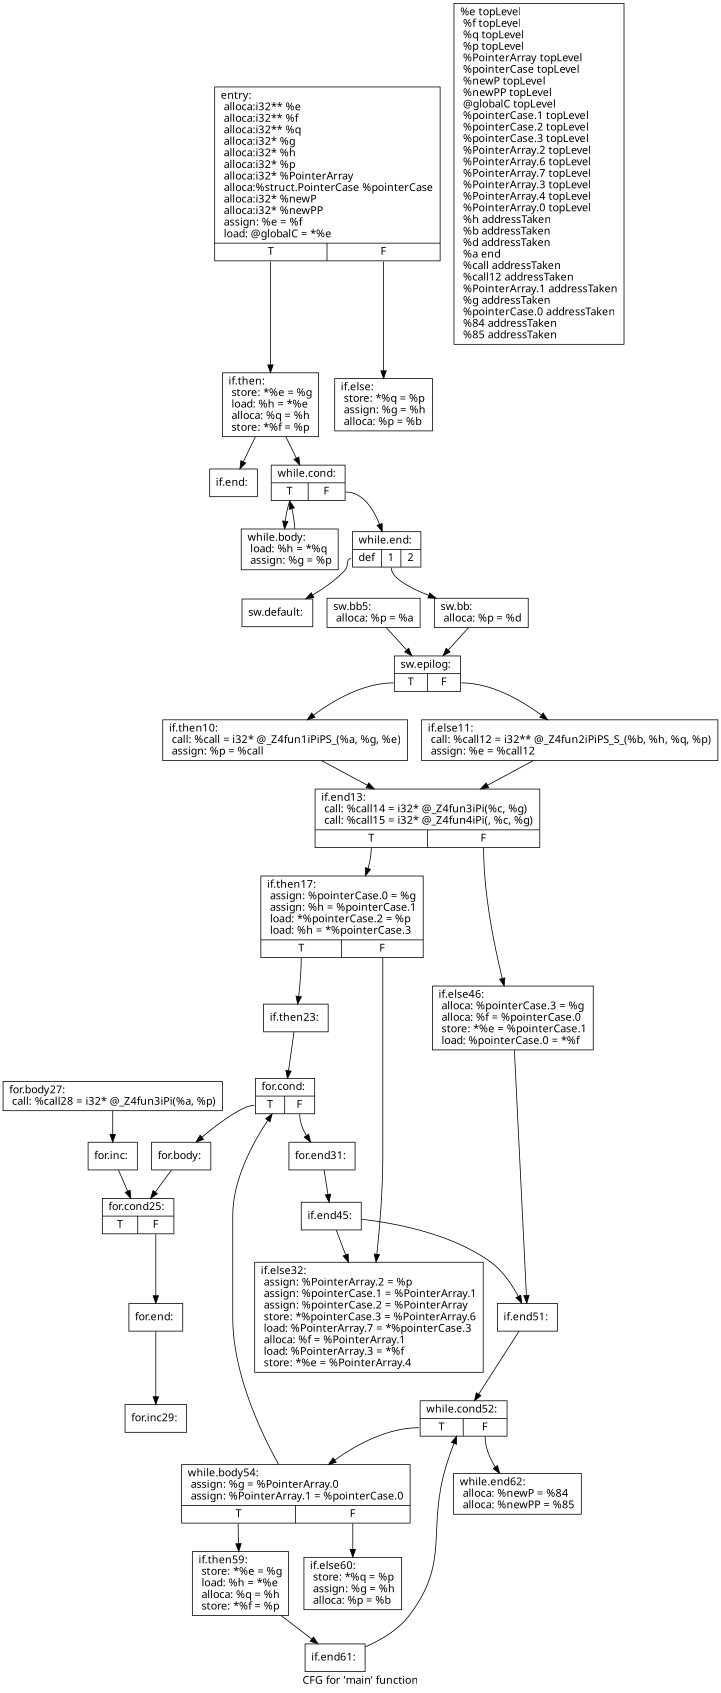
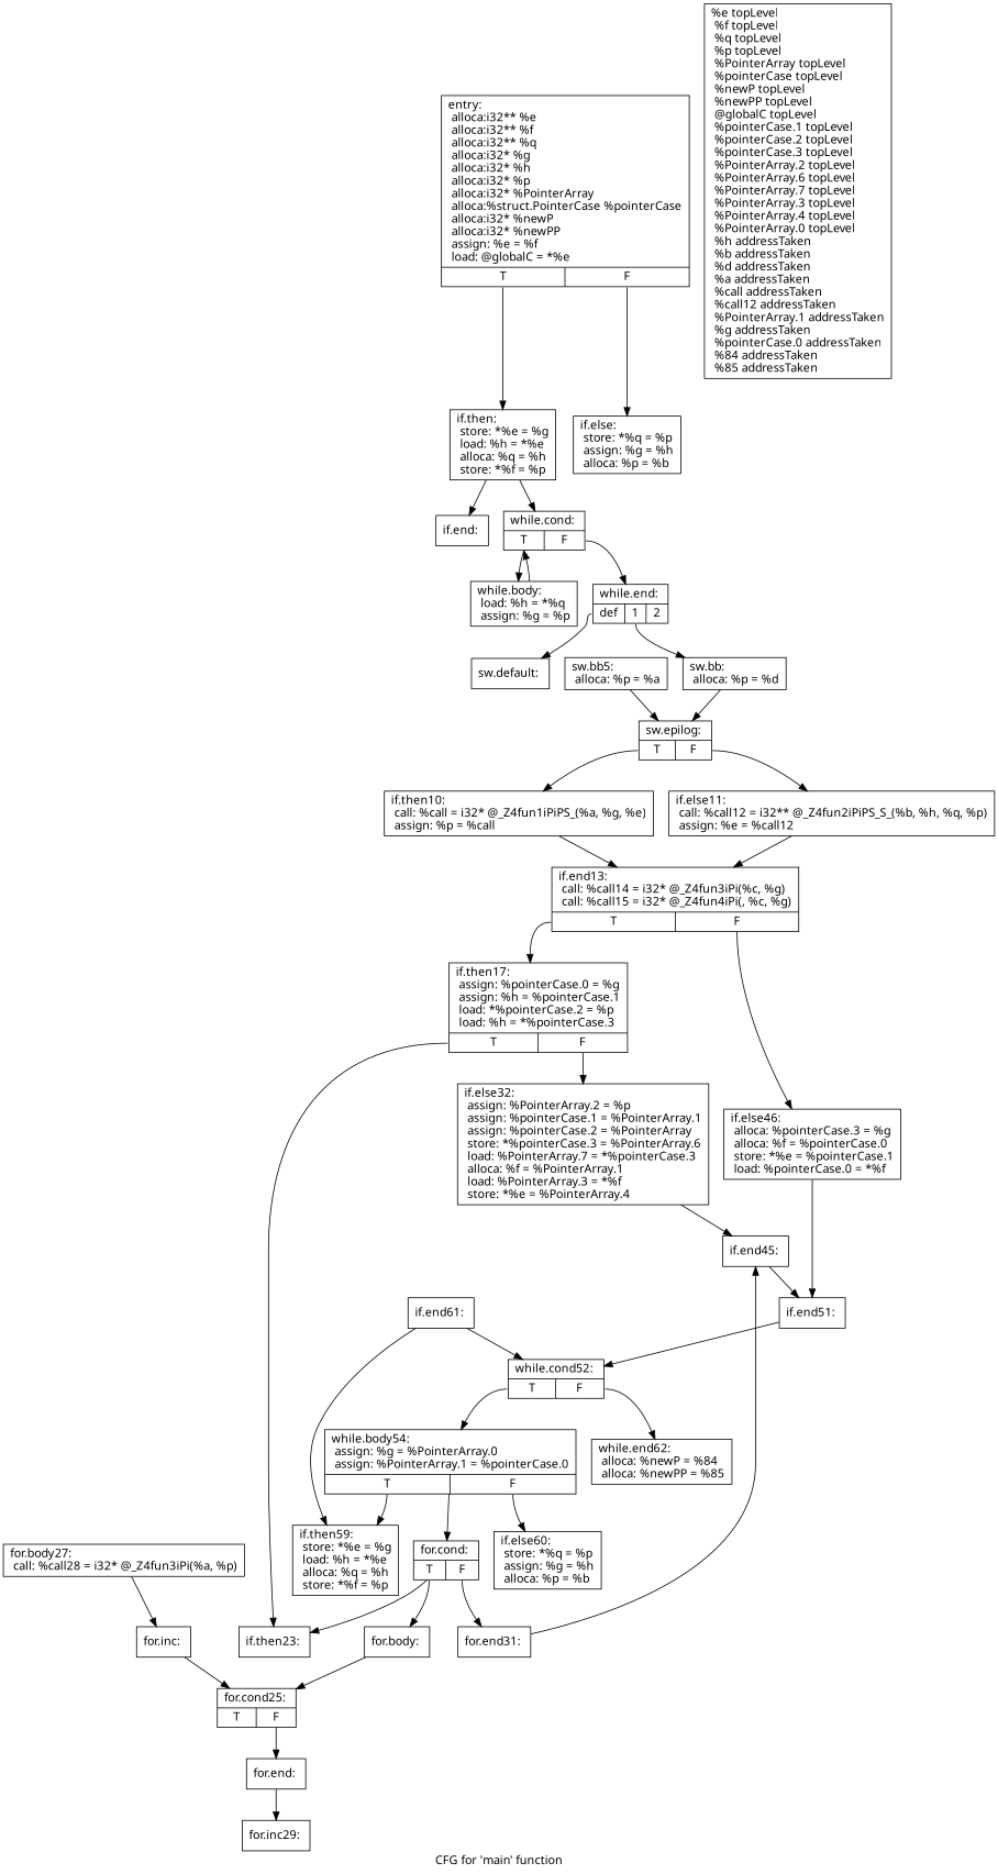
  digraph {
    fontname="Noto Sans"
    label="CFG for 'main' function"
    node [fontname="Noto Sans" shape=record]
    edge [fontname="Noto Sans"]
    n1 [label="{entry:\l alloca:i32** %e\l alloca:i32** %f\l alloca:i32** %q\l alloca:i32* %g\l alloca:i32* %h\l alloca:i32* %p\l alloca:i32* %PointerArray\l alloca:%struct.PointerCase %pointerCase\l alloca:i32* %newP\l alloca:i32* %newPP\l assign: %e = %f\l load: @globalC = *%e\l |{<s0>T|<s1>F}}"]
    n2 [label="{if.then:                                          \l store: *%e = %g\l load: %h = *%e\l alloca: %q = %h\l store: *%f = %p\l }"]
    n3 [label="{if.else:                                          \l store: *%q = %p\l assign: %g = %h\l alloca: %p = %b\l }"]
    n4 [label="{if.end:                                           \l }"]
    n5 [label="{while.cond:                                       \l |{<s0>T|<s1>F}}"]
    n6 [label="{while.body:                                       \l load: %h = *%q\l assign: %g = %p\l }"]
    n7 [label="{while.end:                                        \l |{<s0>def|<s1>1|<s2>2}}"]
    n8 [label="{sw.default:                                       \l }"]
    n9 [label="{sw.bb:                                            \l alloca: %p = %d\l }"]
    n10 [label="{sw.epilog:                                        \l |{<s0>T|<s1>F}}"]
    n11 [label="{sw.bb5:                                           \l alloca: %p = %a\l }"]
    n12 [label="{if.then10:                                        \l call: %call = i32* @_Z4fun1iPiPS_(%a, %g, %e)\l assign: %p = %call\l }"]
    n13 [label="{if.else11:                                        \l call: %call12 = i32** @_Z4fun2iPiPS_S_(%b, %h, %q, %p)\l assign: %e = %call12\l }"]
    n14 [label="{if.end13:                                         \l call: %call14 = i32* @_Z4fun3iPi(%c, %g)\l call: %call15 = i32* @_Z4fun4iPi(, %c, %g)\l |{<s0>T|<s1>F}}"]
    n15 [label="{if.then17:                                        \l assign: %pointerCase.0 = %g\l assign: %h = %pointerCase.1\l load: *%pointerCase.2 = %p\l load: %h = *%pointerCase.3\l |{<s0>T|<s1>F}}"]
    n16 [label="{if.else46:                                        \l alloca: %pointerCase.3 = %g\l alloca: %f = %pointerCase.0\l store: *%e = %pointerCase.1\l load: %pointerCase.0 = *%f\l }"]
    n17 [label="{if.then23:                                        \l }"]
    n18 [label="{if.else32:                                        \l assign: %PointerArray.2 = %p\l assign: %pointerCase.1 = %PointerArray.1\l assign: %pointerCase.2 = %PointerArray\l store: *%pointerCase.3 = %PointerArray.6\l load: %PointerArray.7 = *%pointerCase.3\l alloca: %f = %PointerArray.1\l load: %PointerArray.3 = *%f\l store: *%e = %PointerArray.4\l }"]
    n19 [label="{if.end51:                                         \l }"]
    n20 [label="{for.cond:                                         \l |{<s0>T|<s1>F}}"]
    n21 [label="{if.end45:                                         \l }"]
    n22 [label="{while.cond52:                                     \l |{<s0>T|<s1>F}}"]
    n23 [label="{for.body:                                         \l }"]
    n24 [label="{for.end31:                                        \l }"]
    n25 [label="{for.cond25:                                       \l |{<s0>T|<s1>F}}"]
    n26 [label="{for.end:                                          \l }"]
    n27 [label="{for.body27:                                       \l call: %call28 = i32* @_Z4fun3iPi(%a, %p)\l }"]
    n28 [label="{for.inc:                                          \l }"]
    n29 [label="{for.inc29:                                        \l }"]
    n30 [label="{while.body54:                                     \l assign: %g = %PointerArray.0\l assign: %PointerArray.1 = %pointerCase.0\l |{<s0>T|<s1>F}}"]
    n31 [label="{while.end62:                                      \l alloca: %newP = %84\l alloca: %newPP = %85\l }"]
    n32 [label="{if.then59:                                        \l store: *%e = %g\l load: %h = *%e\l alloca: %q = %h\l store: *%f = %p\l }"]
    n33 [label="{if.else60:                                        \l store: *%q = %p\l assign: %g = %h\l alloca: %p = %b\l }"]
    n34 [label="{if.end61:                                         \l }"]
-   n35 [label="{%e topLevel\l %f topLevel\l %q topLevel\l %p topLevel\l %PointerArray topLevel\l %pointerCase topLevel\l %newP topLevel\l %newPP topLevel\l @globalC topLevel\l %pointerCase.1 topLevel\l %pointerCase.2 topLevel\l %pointerCase.3 topLevel\l %PointerArray.2 topLevel\l %PointerArray.6 topLevel\l %PointerArray.7 topLevel\l %PointerArray.3 topLevel\l %PointerArray.4 topLevel\l %PointerArray.0 topLevel\l %h addressTaken\l %b addressTaken\l %d addressTaken\l %a end\l %call addressTaken\l %call12 addressTaken\l %PointerArray.1 addressTaken\l %g addressTaken\l %pointerCase.0 addressTaken\l %84 addressTaken\l %85 addressTaken\l }"]
+   n35 [label="{%e topLevel\l %f topLevel\l %q topLevel\l %p topLevel\l %PointerArray topLevel\l %pointerCase topLevel\l %newP topLevel\l %newPP topLevel\l @globalC topLevel\l %pointerCase.1 topLevel\l %pointerCase.2 topLevel\l %pointerCase.3 topLevel\l %PointerArray.2 topLevel\l %PointerArray.6 topLevel\l %PointerArray.7 topLevel\l %PointerArray.3 topLevel\l %PointerArray.4 topLevel\l %PointerArray.0 topLevel\l %h addressTaken\l %b addressTaken\l %d addressTaken\l %a addressTaken\l %call addressTaken\l %call12 addressTaken\l %PointerArray.1 addressTaken\l %g addressTaken\l %pointerCase.0 addressTaken\l %84 addressTaken\l %85 addressTaken\l }"]
    n1 -> n2 [tailport=s0]
    n1 -> n3 [tailport=s1]
    n2 -> n4
    n2 -> n5
    n5 -> n6 [tailport=s0]
    n5 -> n7 [tailport=s1]
    n6 -> n5
    n7 -> n8 [tailport=s0]
    n7 -> n9 [tailport=s1]
    n9 -> n10
    n10 -> n12 [tailport=s0]
    n10 -> n13 [tailport=s1]
    n11 -> n10
    n12 -> n14
    n13 -> n14
    n14 -> n15 [tailport=s0]
    n14 -> n16 [tailport=s1]
    n15 -> n17 [tailport=s0]
    n15 -> n18 [tailport=s1]
    n16 -> n19
-   n17 -> n20
-   n21 -> n18
+   n20 -> n17
+   n18 -> n21
    n19 -> n22
    n20 -> n23 [tailport=s0]
    n20 -> n24 [tailport=s1]
    n21 -> n19
    n22 -> n30 [tailport=s0]
    n22 -> n31 [tailport=s1]
    n23 -> n25
    n24 -> n21
    n25 -> n26 [tailport=s1]
    n26 -> n29
    n27 -> n28
    n28 -> n25
    n30 -> n20
    n30 -> n32 [tailport=s0]
    n30 -> n33 [tailport=s1]
-   n32 -> n34
+   n34 -> n32
    n34 -> n22
  }
